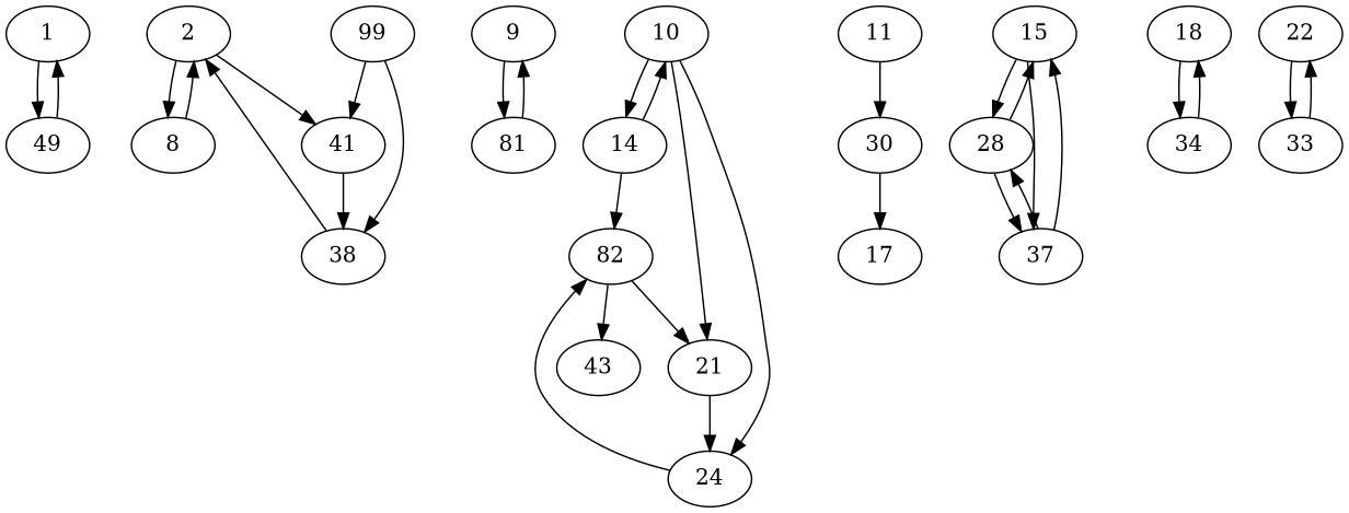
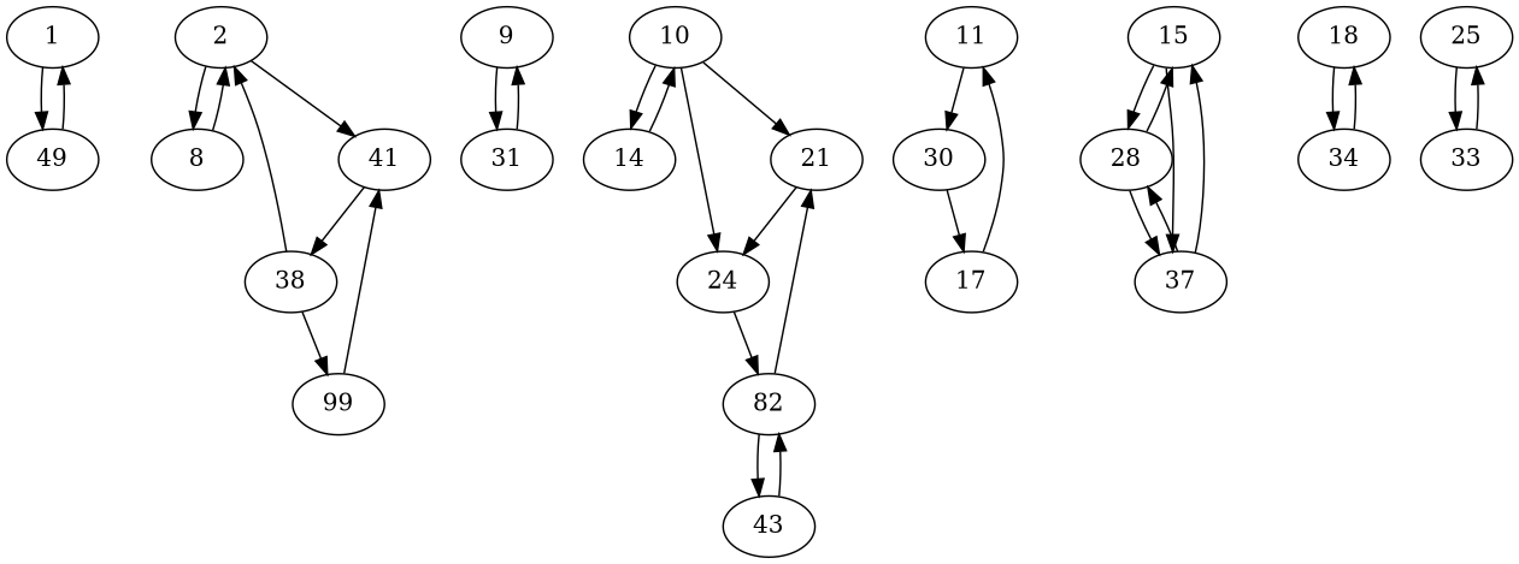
  digraph {
    1
    49
    2
    8
    41
    38
    n7 [label=99]
    9
-   31 [label=81]
+   31
    10
    14
    21
    24
    n14 [label=82]
    11
    30
    17
    15
    28
    37
    18
    34
    n23 [label=43]
-   25 [label=22]
+   25
    33
    1 -> 49
    49 -> 1
    2 -> 8
    2 -> 41
    8 -> 2
    41 -> 38
    38 -> 2
-   n7 -> 38
+   38 -> n7
    n7 -> 41
    9 -> 31
    31 -> 9
    10 -> 14
    10 -> 21
    10 -> 24
    14 -> 10
    21 -> 24
    24 -> n14
    n14 -> 21
    n14 -> n23
    11 -> 30
    30 -> 17
+   17 -> 11
    15 -> 28
    15 -> 37
    28 -> 15
    28 -> 37
    37 -> 15
    37 -> 28
    18 -> 34
    34 -> 18
-   14 -> n14
+   n23 -> n14
    25 -> 33
    33 -> 25
  }
